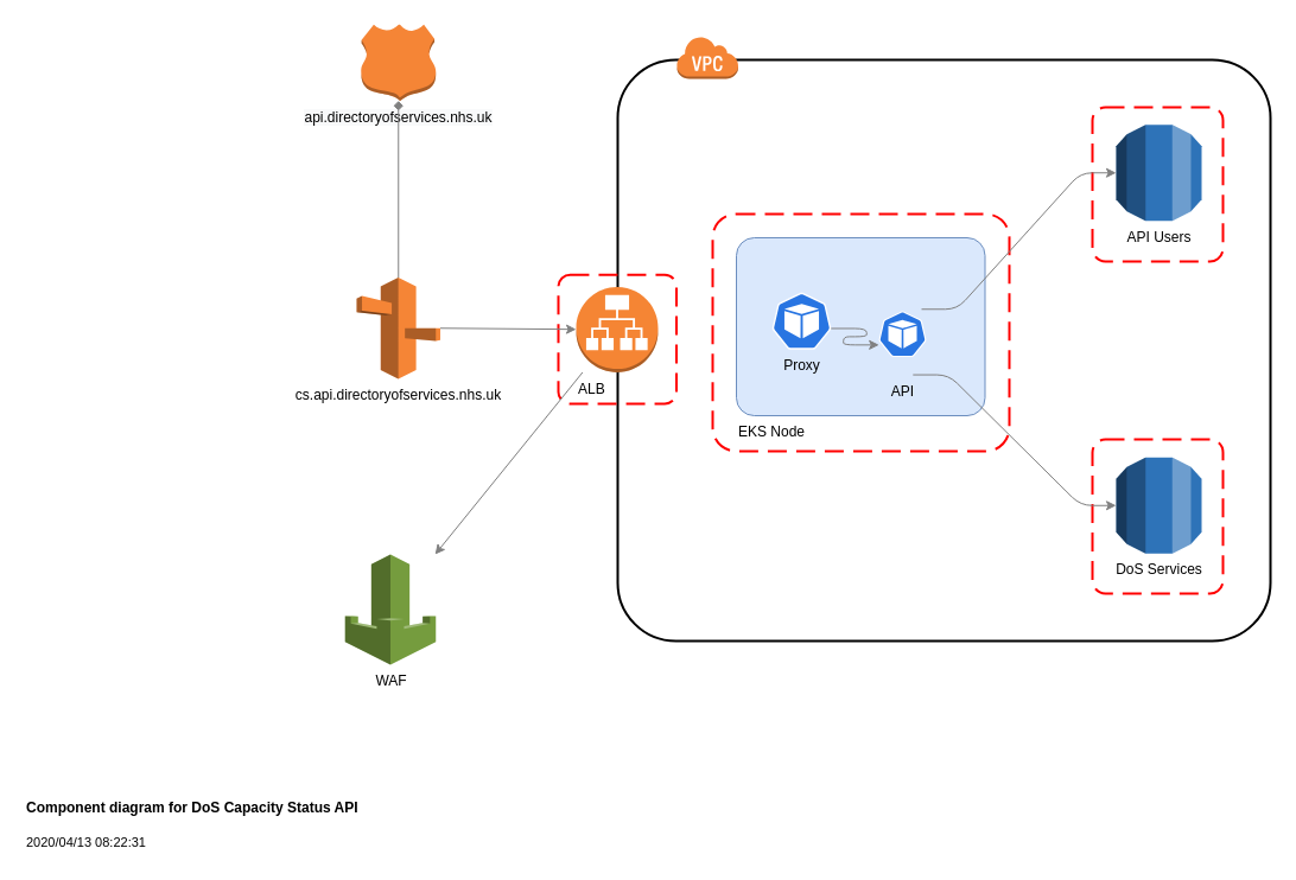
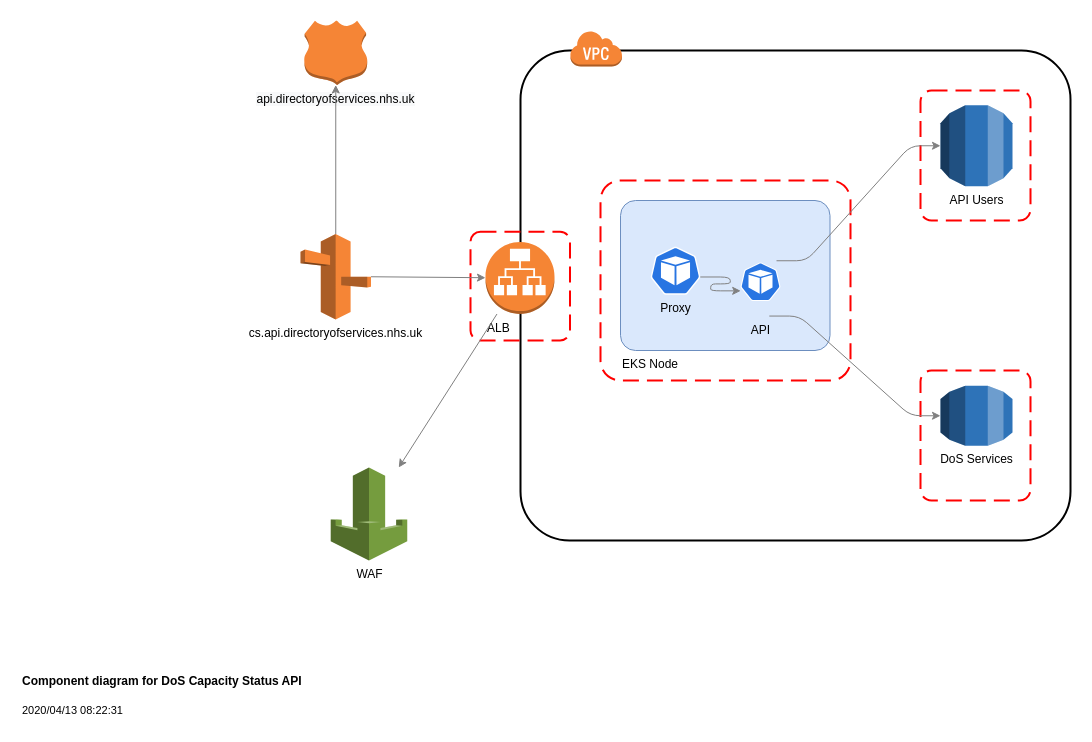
  <mxCell id="0" />
  <mxCell id="1" parent="0" />
  <mxCell id="2" value="" style="rounded=1;arcSize=10;dashed=0;fillColor=none;gradientColor=none;strokeWidth=2;" parent="1" vertex="1"><mxGeometry x="520" y="50" width="550" height="490" as="geometry" /></mxCell>
  <mxCell id="3" value="" style="rounded=1;arcSize=10;dashed=1;strokeColor=#ff0000;fillColor=none;gradientColor=none;dashPattern=8 4;strokeWidth=2;align=left;labelPosition=center;verticalLabelPosition=bottom;verticalAlign=top;" parent="1" vertex="1"><mxGeometry x="600" y="180" width="250" height="200" as="geometry" /></mxCell>
  <mxCell id="4" value="" style="rounded=1;arcSize=10;dashed=1;strokeColor=#ff0000;fillColor=none;gradientColor=none;dashPattern=8 4;strokeWidth=2;align=left;labelPosition=center;verticalLabelPosition=bottom;verticalAlign=top;" parent="1" vertex="1"><mxGeometry x="470" y="231.25" width="99.5" height="108.75" as="geometry" /></mxCell>
  <mxCell id="5" value="" style="rounded=1;arcSize=10;dashed=1;strokeColor=#ff0000;fillColor=none;gradientColor=none;dashPattern=8 4;strokeWidth=2;align=left;labelPosition=center;verticalLabelPosition=bottom;verticalAlign=top;" parent="1" vertex="1"><mxGeometry x="920" y="370" width="110" height="130" as="geometry" /></mxCell>
  <mxCell id="6" value="" style="rounded=1;arcSize=10;dashed=1;strokeColor=#ff0000;fillColor=none;gradientColor=none;dashPattern=8 4;strokeWidth=2;align=left;labelPosition=center;verticalLabelPosition=bottom;verticalAlign=top;" parent="1" vertex="1"><mxGeometry x="920" y="90" width="110" height="130" as="geometry" /></mxCell>
  <mxCell id="7" value="EKS Node" style="rounded=1;arcSize=10;strokeColor=#6c8ebf;fillColor=#dae8fc;labelPosition=center;verticalLabelPosition=bottom;align=left;verticalAlign=top;" parent="1" vertex="1"><mxGeometry x="620" y="200" width="209.5" height="150" as="geometry" /></mxCell>
- <mxCell id="8" value="WAF" style="outlineConnect=0;dashed=0;verticalLabelPosition=bottom;verticalAlign=top;align=center;html=1;shape=mxgraph.aws3.waf;fillColor=#759C3E;gradientColor=none;" parent="1" vertex="1"><mxGeometry x="290.25" y="467" width="76.5" height="93" as="geometry" /></mxCell>
+ <mxCell id="8" value="WAF" style="outlineConnect=0;dashed=0;verticalLabelPosition=bottom;verticalAlign=top;align=center;html=1;shape=mxgraph.aws3.waf;fillColor=#759C3E;gradientColor=none;" parent="1" vertex="1"><mxGeometry x="330.25" y="467" width="76.5" height="93" as="geometry" /></mxCell>
  <mxCell id="9" value="ALB" style="outlineConnect=0;dashed=0;verticalLabelPosition=bottom;verticalAlign=top;align=left;html=1;shape=mxgraph.aws3.application_load_balancer;fillColor=#F58534;gradientColor=none;" parent="1" vertex="1"><mxGeometry x="485" y="241.5" width="69" height="72" as="geometry" /></mxCell>
  <mxCell id="10" value="Proxy" style="html=1;dashed=0;whitespace=wrap;fillColor=#2875E2;strokeColor=#ffffff;points=[[0.005,0.63,0],[0.1,0.2,0],[0.9,0.2,0],[0.5,0,0],[0.995,0.63,0],[0.72,0.99,0],[0.5,1,0],[0.28,0.99,0]];shape=mxgraph.kubernetes.icon;prIcon=pod;labelPosition=center;verticalLabelPosition=bottom;align=center;verticalAlign=top;" parent="1" vertex="1"><mxGeometry x="650" y="246.25" width="50" height="48" as="geometry" /></mxCell>
  <mxCell id="11" value="API" style="html=1;dashed=0;whitespace=wrap;fillColor=#2875E2;strokeColor=#ffffff;points=[[0.005,0.63,0],[0.1,0.2,0],[0.9,0.2,0],[0.5,0,0],[0.995,0.63,0],[0.72,0.99,0],[0.5,1,0],[0.28,0.99,0]];shape=mxgraph.kubernetes.icon;prIcon=pod;labelPosition=center;verticalLabelPosition=bottom;align=center;verticalAlign=top;" parent="1" vertex="1"><mxGeometry x="740" y="246.25" width="40" height="70" as="geometry" /></mxCell>
  <mxCell id="12" value="API Users" style="outlineConnect=0;dashed=0;verticalLabelPosition=bottom;verticalAlign=top;align=center;html=1;shape=mxgraph.aws3.rds;fillColor=#2E73B8;gradientColor=none;" parent="1" vertex="1"><mxGeometry x="940" y="104.75" width="72" height="81" as="geometry" /></mxCell>
- <mxCell id="13" value="DoS Services" style="outlineConnect=0;dashed=0;verticalLabelPosition=bottom;verticalAlign=top;align=center;html=1;shape=mxgraph.aws3.rds;fillColor=#2E73B8;gradientColor=none;" parent="1" vertex="1"><mxGeometry x="940" y="385.25" width="72" height="81" as="geometry" /></mxCell>
+ <mxCell id="13" value="DoS Services" style="outlineConnect=0;dashed=0;verticalLabelPosition=bottom;verticalAlign=top;align=center;html=1;shape=mxgraph.aws3.rds;fillColor=#2E73B8;gradientColor=none;" parent="1" vertex="1"><mxGeometry x="940" y="385.25" width="72" height="60" as="geometry" /></mxCell>
  <mxCell id="14" value="cs.api.directoryofservices.nhs.uk" style="outlineConnect=0;dashed=0;verticalLabelPosition=bottom;verticalAlign=top;align=center;html=1;shape=mxgraph.aws3.route_53;fillColor=#F58536;gradientColor=none;" parent="1" vertex="1"><mxGeometry x="300" y="233.5" width="70.5" height="85.5" as="geometry" /></mxCell>
  <mxCell id="15" value="" style="endArrow=classic;html=1;exitX=0.9;exitY=0.2;exitDx=0;exitDy=0;exitPerimeter=0;rounded=1;edgeStyle=entityRelationEdgeStyle;strokeColor=#808080;" parent="1" source="11" target="12" edge="1"><mxGeometry width="50" height="50" relative="1" as="geometry"><mxPoint x="530" y="388.5" as="sourcePoint" /><mxPoint x="850" y="188.5" as="targetPoint" /></mxGeometry></mxCell>
  <mxCell id="16" value="" style="endArrow=classic;html=1;exitX=0.72;exitY=0.99;exitDx=0;exitDy=0;exitPerimeter=0;rounded=1;edgeStyle=entityRelationEdgeStyle;strokeColor=#808080;entryX=0;entryY=0.5;entryDx=0;entryDy=0;entryPerimeter=0;" parent="1" source="11" target="13" edge="1"><mxGeometry width="50" height="50" relative="1" as="geometry"><mxPoint x="685" y="268.1" as="sourcePoint" /><mxPoint x="880" y="149" as="targetPoint" /></mxGeometry></mxCell>
  <mxCell id="17" value="" style="endArrow=classic;html=1;exitX=0.995;exitY=0.63;exitDx=0;exitDy=0;exitPerimeter=0;rounded=1;edgeStyle=entityRelationEdgeStyle;strokeColor=#808080;entryX=0.005;entryY=0.63;entryDx=0;entryDy=0;entryPerimeter=0;" parent="1" source="10" target="11" edge="1"><mxGeometry width="50" height="50" relative="1" as="geometry"><mxPoint x="796" y="303.77" as="sourcePoint" /><mxPoint x="880" y="344.75" as="targetPoint" /></mxGeometry></mxCell>
  <mxCell id="18" value="" style="endArrow=classic;html=1;strokeColor=#808080;" parent="1" source="9" target="8" edge="1"><mxGeometry width="50" height="50" relative="1" as="geometry"><mxPoint x="550" y="388.5" as="sourcePoint" /><mxPoint x="600" y="338.5" as="targetPoint" /></mxGeometry></mxCell>
  <mxCell id="19" value="&lt;b&gt;Component diagram for DoS Capacity Status API&lt;/b&gt;&lt;br style=&quot;font-size: 11px&quot;&gt;&lt;font style=&quot;font-size: 11px&quot;&gt;&lt;br&gt;&lt;font style=&quot;font-size: 11px&quot;&gt;2020/04/13 08:22:31&lt;/font&gt;&lt;/font&gt;" style="text;html=1;strokeColor=none;fillColor=none;align=left;verticalAlign=middle;whiteSpace=wrap;rounded=0;" parent="1" vertex="1"><mxGeometry x="20" y="670" width="430" height="50" as="geometry" /></mxCell>
  <mxCell id="20" value="" style="endArrow=classic;html=1;strokeColor=#808080;exitX=1;exitY=0.5;exitDx=0;exitDy=0;exitPerimeter=0;" parent="1" source="14" target="9" edge="1"><mxGeometry width="50" height="50" relative="1" as="geometry"><mxPoint x="504.5" y="322.25" as="sourcePoint" /><mxPoint x="504.5" y="431.5" as="targetPoint" /></mxGeometry></mxCell>
  <mxCell id="21" value="" style="dashed=0;html=1;shape=mxgraph.aws3.virtual_private_cloud;fillColor=#F58536;gradientColor=none;dashed=0;" parent="1" vertex="1"><mxGeometry x="569.5" y="30" width="52" height="36" as="geometry" /></mxCell>
  <mxCell id="22" value="&lt;div&gt;&lt;meta charset=&quot;utf-8&quot;&gt;&lt;span style=&quot;color: rgb(0, 0, 0); font-family: Helvetica; font-size: 12px; font-style: normal; font-variant-ligatures: normal; font-variant-caps: normal; font-weight: 400; letter-spacing: normal; orphans: 2; text-align: center; text-indent: 0px; text-transform: none; widows: 2; word-spacing: 0px; -webkit-text-stroke-width: 0px; background-color: rgb(248, 249, 250); text-decoration-style: initial; text-decoration-color: initial; float: none; display: inline !important;&quot;&gt;api.directoryofservices.nhs.uk&lt;/span&gt;&lt;/div&gt;" style="outlineConnect=0;dashed=0;verticalLabelPosition=bottom;verticalAlign=top;align=center;html=1;shape=mxgraph.aws3.hosted_zone;fillColor=#F58536;gradientColor=none;" parent="1" vertex="1"><mxGeometry x="303.75" y="20" width="63" height="64.5" as="geometry" /></mxCell>
- <mxCell id="23" value="" style="endArrow=diamond;html=1;strokeColor=#808080;" parent="1" source="14" target="22" edge="1"><mxGeometry width="50" height="50" relative="1" as="geometry"><mxPoint x="380.5" y="286.25" as="sourcePoint" /><mxPoint x="300" y="180" as="targetPoint" /></mxGeometry></mxCell>
+ <mxCell id="23" value="" style="endArrow=classic;html=1;strokeColor=#808080;" parent="1" source="14" target="22" edge="1"><mxGeometry width="50" height="50" relative="1" as="geometry"><mxPoint x="380.5" y="286.25" as="sourcePoint" /><mxPoint x="300" y="180" as="targetPoint" /></mxGeometry></mxCell>
